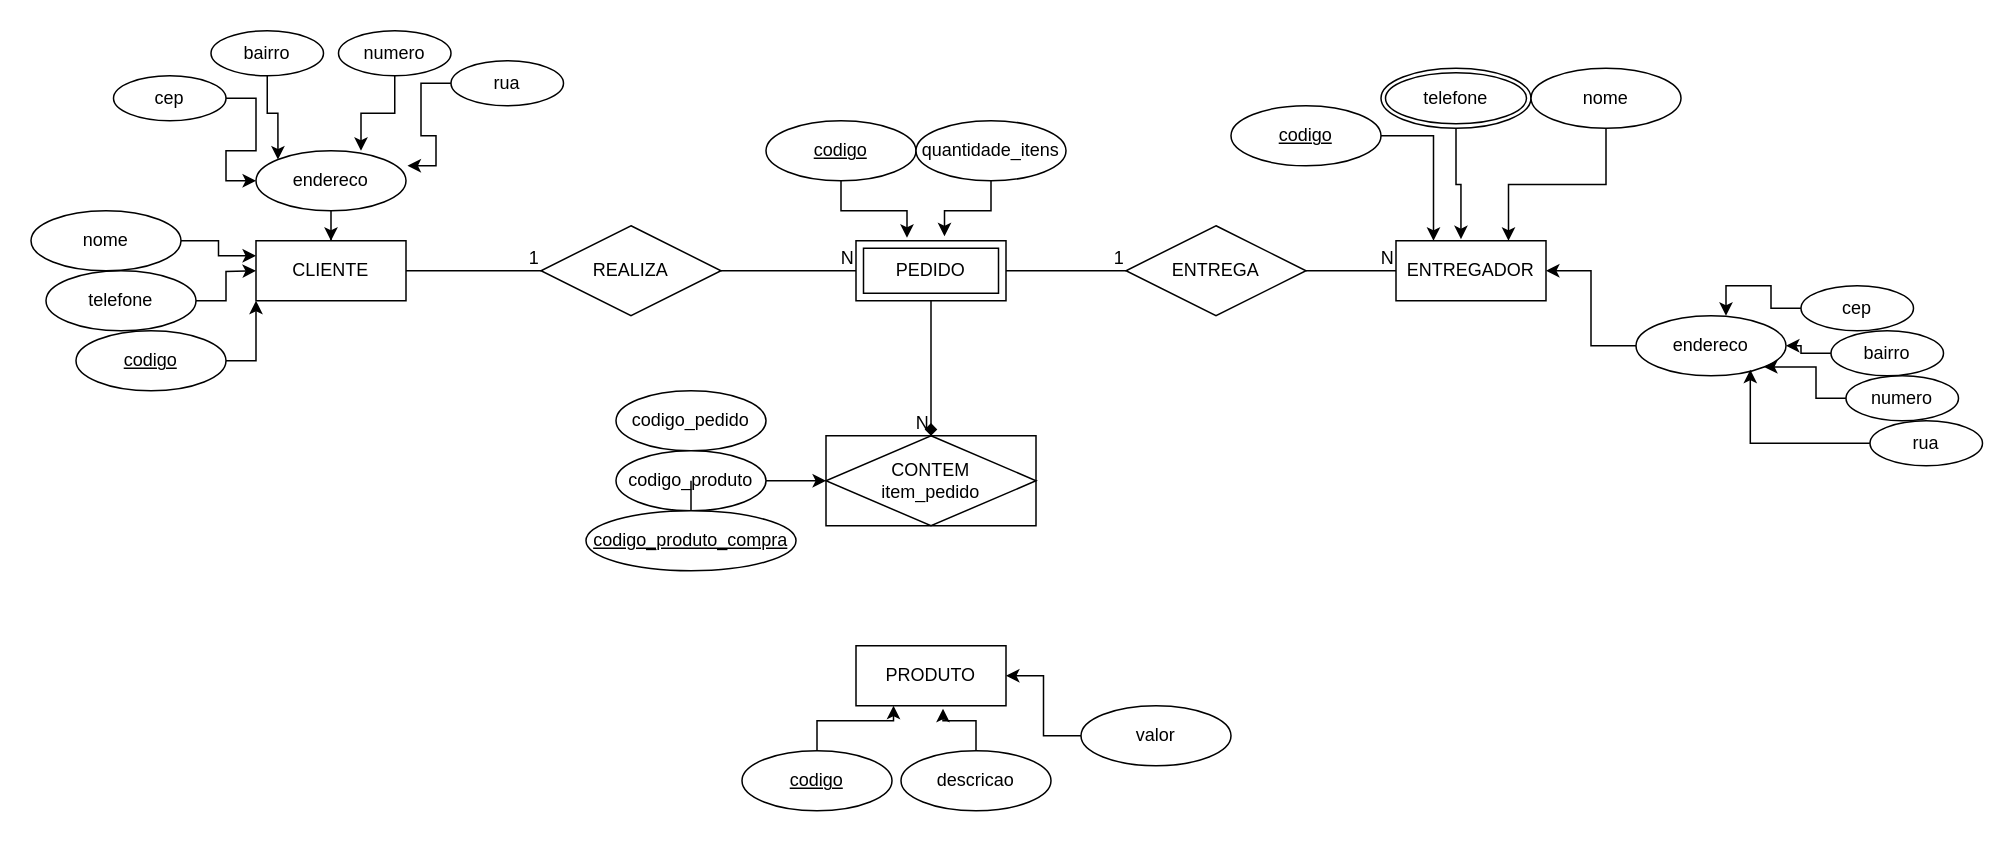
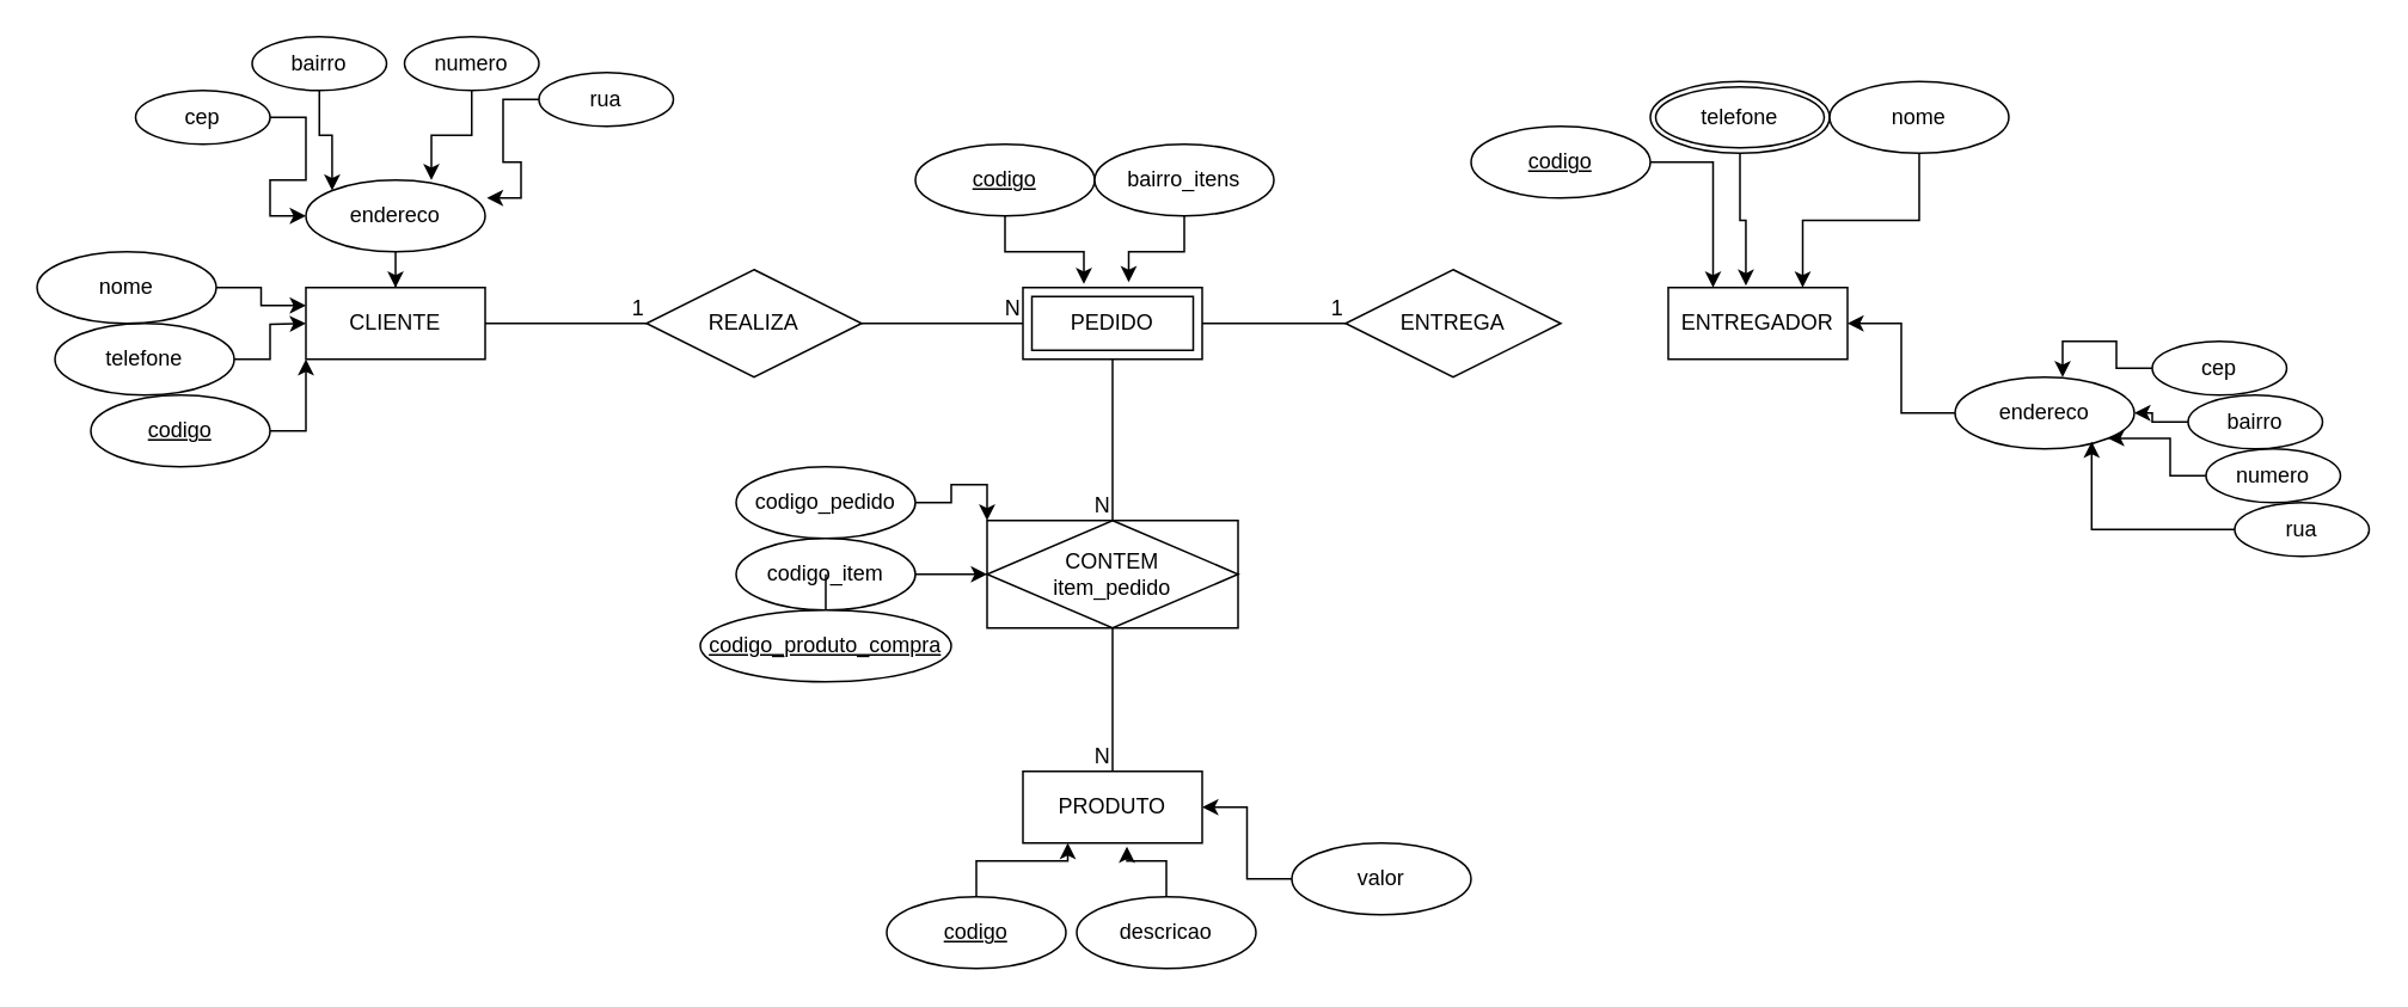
  <mxCell id="0" />
  <mxCell id="1" parent="0" />
  <mxCell id="2" value="CLIENTE" style="whiteSpace=wrap;html=1;align=center;" vertex="1" parent="1"><mxGeometry x="170" y="160" width="100" height="40" as="geometry" /></mxCell>
  <mxCell id="3" value="ENTREGADOR" style="whiteSpace=wrap;html=1;align=center;" vertex="1" parent="1"><mxGeometry x="930" y="160" width="100" height="40" as="geometry" /></mxCell>
  <mxCell id="4" value="REALIZA" style="shape=rhombus;perimeter=rhombusPerimeter;whiteSpace=wrap;html=1;align=center;" vertex="1" parent="1"><mxGeometry x="360" y="150" width="120" height="60" as="geometry" /></mxCell>
  <mxCell id="5" value="" style="endArrow=none;html=1;rounded=0;exitX=1;exitY=0.5;exitDx=0;exitDy=0;entryX=0;entryY=0.5;entryDx=0;entryDy=0;" edge="1" parent="1" source="4"><mxGeometry relative="1" as="geometry"><mxPoint x="410" y="350" as="sourcePoint" /><mxPoint x="570" y="180" as="targetPoint" /></mxGeometry></mxCell>
  <mxCell id="6" value="N" style="resizable=0;html=1;whiteSpace=wrap;align=right;verticalAlign=bottom;" connectable="0" vertex="1" parent="5"><mxGeometry x="1" relative="1" as="geometry" /></mxCell>
  <mxCell id="7" value="PRODUTO" style="whiteSpace=wrap;html=1;align=center;" vertex="1" parent="1"><mxGeometry x="570" y="430" width="100" height="40" as="geometry" /></mxCell>
  <mxCell id="8" value="" style="endArrow=none;html=1;rounded=0;exitX=1;exitY=0.5;exitDx=0;exitDy=0;" edge="1" parent="1" source="2" target="4"><mxGeometry relative="1" as="geometry"><mxPoint x="410" y="350" as="sourcePoint" /><mxPoint x="570" y="350" as="targetPoint" /></mxGeometry></mxCell>
  <mxCell id="9" value="1" style="resizable=0;html=1;whiteSpace=wrap;align=right;verticalAlign=bottom;" connectable="0" vertex="1" parent="8"><mxGeometry x="1" relative="1" as="geometry" /></mxCell>
  <mxCell id="10" value="CONTEM&lt;br&gt;item_pedido" style="shape=associativeEntity;whiteSpace=wrap;html=1;align=center;" vertex="1" parent="1"><mxGeometry x="550" y="290" width="140" height="60" as="geometry" /></mxCell>
  <mxCell id="11" value="PEDIDO" style="shape=ext;margin=3;double=1;whiteSpace=wrap;html=1;align=center;" vertex="1" parent="1"><mxGeometry x="570" y="160" width="100" height="40" as="geometry" /></mxCell>
- <mxCell id="12" value="" style="endArrow=diamond;html=1;rounded=0;exitX=0.5;exitY=1;exitDx=0;exitDy=0;entryX=0.5;entryY=0;entryDx=0;entryDy=0;" edge="1" parent="1" source="11" target="10"><mxGeometry relative="1" as="geometry"><mxPoint x="410" y="350" as="sourcePoint" /><mxPoint x="570" y="350" as="targetPoint" /></mxGeometry></mxCell>
+ <mxCell id="12" value="" style="endArrow=none;html=1;rounded=0;exitX=0.5;exitY=1;exitDx=0;exitDy=0;entryX=0.5;entryY=0;entryDx=0;entryDy=0;" edge="1" parent="1" source="11" target="10"><mxGeometry relative="1" as="geometry"><mxPoint x="410" y="350" as="sourcePoint" /><mxPoint x="570" y="350" as="targetPoint" /></mxGeometry></mxCell>
  <mxCell id="13" value="N" style="resizable=0;html=1;whiteSpace=wrap;align=right;verticalAlign=bottom;" connectable="0" vertex="1" parent="12"><mxGeometry x="1" relative="1" as="geometry" /></mxCell>
+ <mxCell id="14" value="" style="endArrow=none;html=1;rounded=0;entryX=0.5;entryY=0;entryDx=0;entryDy=0;exitX=0.5;exitY=1;exitDx=0;exitDy=0;" edge="1" parent="1" source="10" target="7"><mxGeometry relative="1" as="geometry"><mxPoint x="410" y="350" as="sourcePoint" /><mxPoint x="570" y="350" as="targetPoint" /></mxGeometry></mxCell>
+ <mxCell id="15" value="N" style="resizable=0;html=1;whiteSpace=wrap;align=right;verticalAlign=bottom;" connectable="0" vertex="1" parent="14"><mxGeometry x="1" relative="1" as="geometry" /></mxCell>
  <mxCell id="16" style="edgeStyle=orthogonalEdgeStyle;rounded=0;orthogonalLoop=1;jettySize=auto;html=1;" edge="1" parent="1" source="17"><mxGeometry relative="1" as="geometry"><mxPoint x="170" y="180" as="targetPoint" /></mxGeometry></mxCell>
  <mxCell id="17" value="telefone" style="ellipse;whiteSpace=wrap;html=1;align=center;" vertex="1" parent="1"><mxGeometry x="30" y="180" width="100" height="40" as="geometry" /></mxCell>
  <mxCell id="18" style="edgeStyle=orthogonalEdgeStyle;rounded=0;orthogonalLoop=1;jettySize=auto;html=1;entryX=0;entryY=0.25;entryDx=0;entryDy=0;entryPerimeter=0;" edge="1" parent="1" source="19" target="2"><mxGeometry relative="1" as="geometry"><mxPoint x="160" y="170" as="targetPoint" /></mxGeometry></mxCell>
  <mxCell id="19" value="nome" style="ellipse;whiteSpace=wrap;html=1;align=center;" vertex="1" parent="1"><mxGeometry x="20" y="140" width="100" height="40" as="geometry" /></mxCell>
  <mxCell id="20" style="edgeStyle=orthogonalEdgeStyle;rounded=0;orthogonalLoop=1;jettySize=auto;html=1;entryX=0;entryY=0.5;entryDx=0;entryDy=0;" edge="1" parent="1" source="21" target="25"><mxGeometry relative="1" as="geometry" /></mxCell>
  <mxCell id="21" value="cep" style="ellipse;whiteSpace=wrap;html=1;align=center;" vertex="1" parent="1"><mxGeometry x="75" y="50" width="75" height="30" as="geometry" /></mxCell>
  <mxCell id="22" style="edgeStyle=orthogonalEdgeStyle;rounded=0;orthogonalLoop=1;jettySize=auto;html=1;exitX=0.5;exitY=1;exitDx=0;exitDy=0;entryX=0;entryY=0;entryDx=0;entryDy=0;" edge="1" parent="1" source="23" target="25"><mxGeometry relative="1" as="geometry" /></mxCell>
  <mxCell id="23" value="bairro" style="ellipse;whiteSpace=wrap;html=1;align=center;" vertex="1" parent="1"><mxGeometry x="140" y="20" width="75" height="30" as="geometry" /></mxCell>
  <mxCell id="24" style="edgeStyle=orthogonalEdgeStyle;rounded=0;orthogonalLoop=1;jettySize=auto;html=1;entryX=0.5;entryY=0;entryDx=0;entryDy=0;" edge="1" parent="1" source="25" target="2"><mxGeometry relative="1" as="geometry" /></mxCell>
  <mxCell id="25" value="endereco" style="ellipse;whiteSpace=wrap;html=1;align=center;" vertex="1" parent="1"><mxGeometry x="170" y="100" width="100" height="40" as="geometry" /></mxCell>
  <mxCell id="26" style="edgeStyle=orthogonalEdgeStyle;rounded=0;orthogonalLoop=1;jettySize=auto;html=1;entryX=0.7;entryY=0;entryDx=0;entryDy=0;entryPerimeter=0;" edge="1" parent="1" source="27" target="25"><mxGeometry relative="1" as="geometry" /></mxCell>
  <mxCell id="27" value="numero" style="ellipse;whiteSpace=wrap;html=1;align=center;" vertex="1" parent="1"><mxGeometry x="225" y="20" width="75" height="30" as="geometry" /></mxCell>
  <mxCell id="28" style="edgeStyle=orthogonalEdgeStyle;rounded=0;orthogonalLoop=1;jettySize=auto;html=1;entryX=0;entryY=1;entryDx=0;entryDy=0;" edge="1" parent="1" source="29" target="2"><mxGeometry relative="1" as="geometry" /></mxCell>
  <mxCell id="29" value="codigo" style="ellipse;whiteSpace=wrap;html=1;align=center;fontStyle=4;" vertex="1" parent="1"><mxGeometry x="50" y="220" width="100" height="40" as="geometry" /></mxCell>
  <mxCell id="30" style="edgeStyle=orthogonalEdgeStyle;rounded=0;orthogonalLoop=1;jettySize=auto;html=1;entryX=1.01;entryY=0.25;entryDx=0;entryDy=0;entryPerimeter=0;" edge="1" parent="1" source="31" target="25"><mxGeometry relative="1" as="geometry" /></mxCell>
  <mxCell id="31" value="rua" style="ellipse;whiteSpace=wrap;html=1;align=center;" vertex="1" parent="1"><mxGeometry x="300" y="40" width="75" height="30" as="geometry" /></mxCell>
  <mxCell id="32" style="edgeStyle=orthogonalEdgeStyle;rounded=0;orthogonalLoop=1;jettySize=auto;html=1;entryX=0.34;entryY=-0.05;entryDx=0;entryDy=0;entryPerimeter=0;" edge="1" parent="1" source="33" target="11"><mxGeometry relative="1" as="geometry" /></mxCell>
  <mxCell id="33" value="codigo" style="ellipse;whiteSpace=wrap;html=1;align=center;fontStyle=4;" vertex="1" parent="1"><mxGeometry x="510" width="100" height="40" as="geometry" y="80" /></mxCell>
  <mxCell id="34" style="edgeStyle=orthogonalEdgeStyle;rounded=0;orthogonalLoop=1;jettySize=auto;html=1;entryX=0.59;entryY=-0.075;entryDx=0;entryDy=0;entryPerimeter=0;" edge="1" parent="1" source="35" target="11"><mxGeometry relative="1" as="geometry" /></mxCell>
- <mxCell id="35" value="quantidade_itens" style="ellipse;whiteSpace=wrap;html=1;align=center;" vertex="1" parent="1"><mxGeometry x="610" width="100" height="40" as="geometry" y="80" /></mxCell>
+ <mxCell id="35" value="bairro_itens" style="ellipse;whiteSpace=wrap;html=1;align=center;" vertex="1" parent="1"><mxGeometry x="610" width="100" height="40" as="geometry" y="80" /></mxCell>
  <mxCell id="36" style="edgeStyle=orthogonalEdgeStyle;rounded=0;orthogonalLoop=1;jettySize=auto;html=1;entryX=0.25;entryY=1;entryDx=0;entryDy=0;" edge="1" parent="1" source="37" target="7"><mxGeometry relative="1" as="geometry" /></mxCell>
  <mxCell id="37" value="codigo" style="ellipse;whiteSpace=wrap;html=1;align=center;fontStyle=4;" vertex="1" parent="1"><mxGeometry x="494" y="500" width="100" height="40" as="geometry" /></mxCell>
  <mxCell id="38" style="edgeStyle=orthogonalEdgeStyle;rounded=0;orthogonalLoop=1;jettySize=auto;html=1;entryX=0.58;entryY=1.05;entryDx=0;entryDy=0;entryPerimeter=0;" edge="1" parent="1" source="39" target="7"><mxGeometry relative="1" as="geometry" /></mxCell>
  <mxCell id="39" value="descricao" style="ellipse;whiteSpace=wrap;html=1;align=center;" vertex="1" parent="1"><mxGeometry x="600" y="500" width="100" height="40" as="geometry" /></mxCell>
  <mxCell id="40" style="edgeStyle=orthogonalEdgeStyle;rounded=0;orthogonalLoop=1;jettySize=auto;html=1;entryX=1;entryY=0.5;entryDx=0;entryDy=0;" edge="1" parent="1" source="41" target="7"><mxGeometry relative="1" as="geometry" /></mxCell>
  <mxCell id="41" value="valor" style="ellipse;whiteSpace=wrap;html=1;align=center;" vertex="1" parent="1"><mxGeometry x="720" y="470" width="100" height="40" as="geometry" /></mxCell>
  <mxCell id="42" value="ENTREGA" style="shape=rhombus;perimeter=rhombusPerimeter;whiteSpace=wrap;html=1;align=center;" vertex="1" parent="1"><mxGeometry x="750" y="150" width="120" height="60" as="geometry" /></mxCell>
  <mxCell id="43" value="" style="endArrow=none;html=1;rounded=0;entryX=0;entryY=0.5;entryDx=0;entryDy=0;" edge="1" parent="1" target="42"><mxGeometry relative="1" as="geometry"><mxPoint x="670" y="180" as="sourcePoint" /><mxPoint x="750" y="180" as="targetPoint" /></mxGeometry></mxCell>
  <mxCell id="44" value="1" style="resizable=0;html=1;whiteSpace=wrap;align=right;verticalAlign=bottom;" connectable="0" vertex="1" parent="43"><mxGeometry x="1" relative="1" as="geometry" /></mxCell>
- <mxCell id="45" value="" style="endArrow=none;html=1;rounded=0;exitX=1;exitY=0.5;exitDx=0;exitDy=0;entryX=0;entryY=0.5;entryDx=0;entryDy=0;" edge="1" parent="1" source="42" target="3"><mxGeometry relative="1" as="geometry"><mxPoint x="520" y="280" as="sourcePoint" /><mxPoint x="680" y="280" as="targetPoint" /></mxGeometry></mxCell>
- <mxCell id="46" value="N" style="resizable=0;html=1;whiteSpace=wrap;align=right;verticalAlign=bottom;" connectable="0" vertex="1" parent="45"><mxGeometry x="1" relative="1" as="geometry" /></mxCell>
+ <mxCell id="47" style="edgeStyle=orthogonalEdgeStyle;rounded=0;orthogonalLoop=1;jettySize=auto;html=1;entryX=0;entryY=0;entryDx=0;entryDy=0;" edge="1" parent="1" source="48" target="10"><mxGeometry relative="1" as="geometry" /></mxCell>
  <mxCell id="48" value="codigo_pedido" style="ellipse;whiteSpace=wrap;html=1;align=center;" vertex="1" parent="1"><mxGeometry x="410" y="260" width="100" height="40" as="geometry" /></mxCell>
  <mxCell id="49" style="edgeStyle=orthogonalEdgeStyle;rounded=0;orthogonalLoop=1;jettySize=auto;html=1;entryX=0;entryY=0.5;entryDx=0;entryDy=0;" edge="1" parent="1" source="50" target="10"><mxGeometry relative="1" as="geometry" /></mxCell>
- <mxCell id="50" value="codigo_produto" style="ellipse;whiteSpace=wrap;html=1;align=center;" vertex="1" parent="1"><mxGeometry x="410" y="300" width="100" height="40" as="geometry" /></mxCell>
+ <mxCell id="50" value="codigo_item" style="ellipse;whiteSpace=wrap;html=1;align=center;" vertex="1" parent="1"><mxGeometry x="410" y="300" width="100" height="40" as="geometry" /></mxCell>
  <mxCell id="51" style="edgeStyle=orthogonalEdgeStyle;rounded=0;orthogonalLoop=1;jettySize=auto;html=1;" edge="1" parent="1" source="52" target="50"><mxGeometry relative="1" as="geometry" /></mxCell>
  <mxCell id="52" value="&lt;div style=&quot;&quot;&gt;&lt;span style=&quot;background-color: initial;&quot;&gt;codigo_produto_compra&lt;/span&gt;&lt;/div&gt;" style="ellipse;whiteSpace=wrap;html=1;align=center;fontStyle=4;" vertex="1" parent="1"><mxGeometry x="390" y="340" width="140" height="40" as="geometry" /></mxCell>
  <mxCell id="53" style="edgeStyle=orthogonalEdgeStyle;rounded=0;orthogonalLoop=1;jettySize=auto;html=1;entryX=0.25;entryY=0;entryDx=0;entryDy=0;" edge="1" parent="1" source="54" target="3"><mxGeometry relative="1" as="geometry" /></mxCell>
  <mxCell id="54" value="codigo" style="ellipse;whiteSpace=wrap;html=1;align=center;fontStyle=4;" vertex="1" parent="1"><mxGeometry x="820" y="70" width="100" height="40" as="geometry" /></mxCell>
  <mxCell id="55" style="edgeStyle=orthogonalEdgeStyle;rounded=0;orthogonalLoop=1;jettySize=auto;html=1;entryX=0.433;entryY=-0.026;entryDx=0;entryDy=0;entryPerimeter=0;" edge="1" parent="1" source="56" target="3"><mxGeometry relative="1" as="geometry" /></mxCell>
  <mxCell id="56" value="telefone" style="ellipse;shape=doubleEllipse;margin=3;whiteSpace=wrap;html=1;align=center;" vertex="1" parent="1"><mxGeometry x="920" y="45" width="100" height="40" as="geometry" /></mxCell>
  <mxCell id="57" style="edgeStyle=orthogonalEdgeStyle;rounded=0;orthogonalLoop=1;jettySize=auto;html=1;entryX=0.75;entryY=0;entryDx=0;entryDy=0;" edge="1" parent="1" source="58" target="3"><mxGeometry relative="1" as="geometry" /></mxCell>
  <mxCell id="58" value="nome" style="ellipse;whiteSpace=wrap;html=1;align=center;" vertex="1" parent="1"><mxGeometry x="1020" y="45" width="100" height="40" as="geometry" /></mxCell>
  <mxCell id="59" style="edgeStyle=orthogonalEdgeStyle;rounded=0;orthogonalLoop=1;jettySize=auto;html=1;entryX=0.6;entryY=0;entryDx=0;entryDy=0;entryPerimeter=0;" edge="1" parent="1" source="60" target="64"><mxGeometry relative="1" as="geometry" /></mxCell>
  <mxCell id="60" value="cep" style="ellipse;whiteSpace=wrap;html=1;align=center;" vertex="1" parent="1"><mxGeometry x="1200" y="190" width="75" height="30" as="geometry" /></mxCell>
  <mxCell id="61" style="edgeStyle=orthogonalEdgeStyle;rounded=0;orthogonalLoop=1;jettySize=auto;html=1;entryX=1;entryY=0.5;entryDx=0;entryDy=0;" edge="1" parent="1" source="62" target="64"><mxGeometry relative="1" as="geometry" /></mxCell>
  <mxCell id="62" value="bairro" style="ellipse;whiteSpace=wrap;html=1;align=center;" vertex="1" parent="1"><mxGeometry x="1220" y="220" width="75" height="30" as="geometry" /></mxCell>
  <mxCell id="63" style="edgeStyle=orthogonalEdgeStyle;rounded=0;orthogonalLoop=1;jettySize=auto;html=1;entryX=1;entryY=0.5;entryDx=0;entryDy=0;" edge="1" parent="1" source="64" target="3"><mxGeometry relative="1" as="geometry" /></mxCell>
  <mxCell id="64" value="endereco" style="ellipse;whiteSpace=wrap;html=1;align=center;" vertex="1" parent="1"><mxGeometry x="1090" y="210" width="100" height="40" as="geometry" /></mxCell>
  <mxCell id="65" style="edgeStyle=orthogonalEdgeStyle;rounded=0;orthogonalLoop=1;jettySize=auto;html=1;entryX=1;entryY=1;entryDx=0;entryDy=0;" edge="1" parent="1" source="66" target="64"><mxGeometry relative="1" as="geometry" /></mxCell>
  <mxCell id="66" value="numero" style="ellipse;whiteSpace=wrap;html=1;align=center;" vertex="1" parent="1"><mxGeometry x="1230" y="250" width="75" height="30" as="geometry" /></mxCell>
  <mxCell id="67" style="edgeStyle=orthogonalEdgeStyle;rounded=0;orthogonalLoop=1;jettySize=auto;html=1;entryX=0.762;entryY=0.9;entryDx=0;entryDy=0;entryPerimeter=0;" edge="1" parent="1" source="68" target="64"><mxGeometry relative="1" as="geometry" /></mxCell>
  <mxCell id="68" value="rua" style="ellipse;whiteSpace=wrap;html=1;align=center;" vertex="1" parent="1"><mxGeometry x="1246" y="280" width="75" height="30" as="geometry" /></mxCell>
